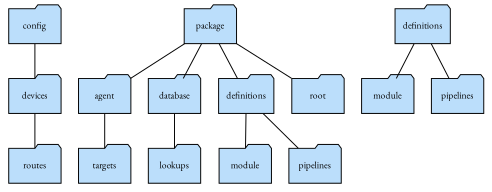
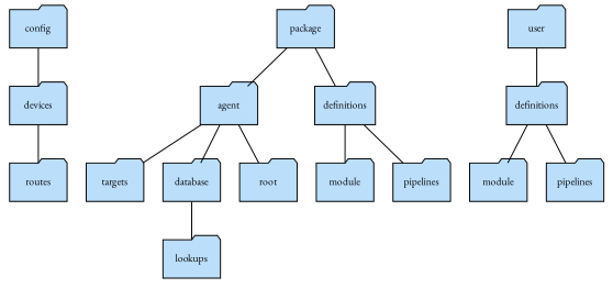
  graph {
    fontname="EB Garamond"
    rankdir=TD
    node [fillcolor="#bbdefb" fontname="EB Garamond" fontsize=10 shape=folder style=filled]
    edge [fontname="EB Garamond"]
    n1 [label=config]
    n2 [label=devices]
    n3 [label=routes]
    n4 [label=targets]
    n5 [label=package]
    n6 [label=agent]
    n7 [label=database]
    n8 [label=definitions]
    n9 [label=module]
    n10 [label=pipelines]
    n11 [label=lookups]
    n12 [label=root]
+   n13 [label=user]
    n14 [label=definitions]
    n15 [label=module]
    n16 [label=pipelines]
    subgraph sub_1 {
      n1
      n2
      n3
      n4
      n5
      n6
      n7
      n8
      n9
      n10
      n11
      n12
+     n13
      n14
      n15
      n16
    }
    n1 -- n2
    n2 -- n3
    n5 -- n6
-   n5 -- n7
+   n6 -- n7
    n5 -- n8
-   n5 -- n12
+   n6 -- n12
    n6 -- n4
    n7 -- n11
    n8 -- n9
    n8 -- n10
+   n13 -- n14
    n14 -- n15
    n14 -- n16
  }
